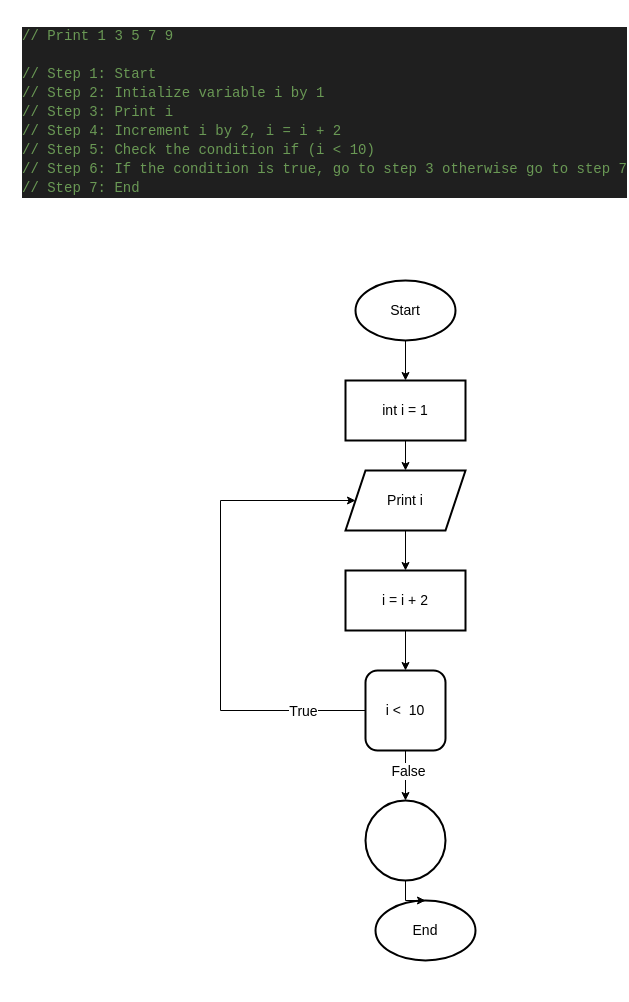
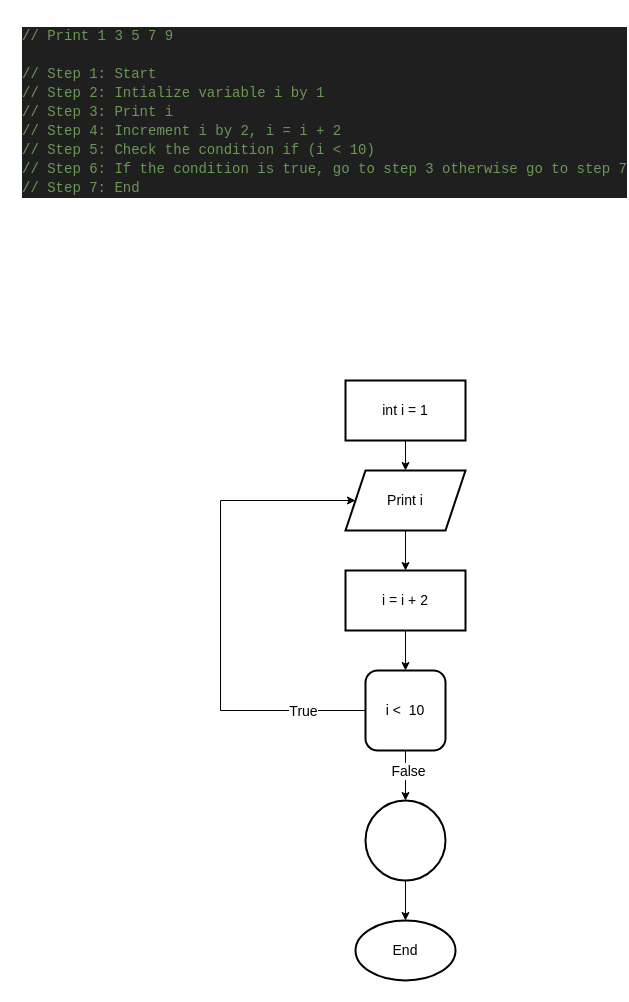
  <mxCell id="0" />
  <mxCell id="1" parent="0" />
- <mxCell id="2" value="" style="edgeStyle=orthogonalEdgeStyle;rounded=0;orthogonalLoop=1;jettySize=auto;html=1;fontSize=14;" edge="1" parent="1" source="3" target="6"><mxGeometry relative="1" as="geometry" /></mxCell>
- <mxCell id="3" value="Start" style="strokeWidth=2;html=1;shape=mxgraph.flowchart.start_1;whiteSpace=wrap;fontSize=14;" vertex="1" parent="1"><mxGeometry x="355" y="280" width="100" height="60" as="geometry" /></mxCell>
- <mxCell id="4" value="End" style="strokeWidth=2;html=1;shape=mxgraph.flowchart.start_1;whiteSpace=wrap;fontSize=14;" vertex="1" parent="1"><mxGeometry x="375" y="900" width="100" height="60" as="geometry" /></mxCell>
+ <mxCell id="4" value="End" style="strokeWidth=2;html=1;shape=mxgraph.flowchart.start_1;whiteSpace=wrap;fontSize=14;" vertex="1" parent="1"><mxGeometry x="355" y="920" width="100" height="60" as="geometry" /></mxCell>
  <mxCell id="5" value="" style="edgeStyle=orthogonalEdgeStyle;rounded=0;orthogonalLoop=1;jettySize=auto;html=1;fontSize=14;" edge="1" parent="1" source="6" target="8"><mxGeometry relative="1" as="geometry" /></mxCell>
  <mxCell id="6" value="int i = 1" style="whiteSpace=wrap;html=1;strokeWidth=2;fontSize=14;" vertex="1" parent="1"><mxGeometry x="345" y="380" width="120" height="60" as="geometry" /></mxCell>
  <mxCell id="7" value="" style="edgeStyle=orthogonalEdgeStyle;rounded=0;orthogonalLoop=1;jettySize=auto;html=1;fontSize=14;" edge="1" parent="1" source="8" target="10"><mxGeometry relative="1" as="geometry" /></mxCell>
  <mxCell id="8" value="Print i" style="shape=parallelogram;perimeter=parallelogramPerimeter;whiteSpace=wrap;html=1;fixedSize=1;strokeWidth=2;fontSize=14;" vertex="1" parent="1"><mxGeometry x="345" y="470" width="120" height="60" as="geometry" /></mxCell>
  <mxCell id="9" value="" style="edgeStyle=orthogonalEdgeStyle;rounded=0;orthogonalLoop=1;jettySize=auto;html=1;fontSize=14;" edge="1" parent="1" source="10" target="15"><mxGeometry relative="1" as="geometry" /></mxCell>
  <mxCell id="10" value="i = i + 2" style="whiteSpace=wrap;html=1;strokeWidth=2;fontSize=14;" vertex="1" parent="1"><mxGeometry x="345" y="570" width="120" height="60" as="geometry" /></mxCell>
  <mxCell id="11" value="" style="edgeStyle=orthogonalEdgeStyle;rounded=0;orthogonalLoop=1;jettySize=auto;html=1;entryX=0;entryY=0.5;entryDx=0;entryDy=0;fontSize=14;" edge="1" parent="1" source="15" target="8"><mxGeometry relative="1" as="geometry"><mxPoint x="305" y="710" as="targetPoint" /><Array as="points"><mxPoint x="220" y="710" /><mxPoint x="220" y="500" /></Array></mxGeometry></mxCell>
  <mxCell id="12" value="True" style="edgeLabel;html=1;align=center;verticalAlign=middle;resizable=0;points=[];fontSize=14;" vertex="1" connectable="0" parent="11"><mxGeometry x="-0.744" relative="1" as="geometry"><mxPoint as="offset" /></mxGeometry></mxCell>
  <mxCell id="13" value="" style="edgeStyle=orthogonalEdgeStyle;rounded=0;orthogonalLoop=1;jettySize=auto;html=1;fontSize=14;" edge="1" parent="1" source="15" target="17"><mxGeometry relative="1" as="geometry" /></mxCell>
  <mxCell id="14" value="False" style="edgeLabel;html=1;align=center;verticalAlign=middle;resizable=0;points=[];fontSize=14;" vertex="1" connectable="0" parent="13"><mxGeometry x="-0.184" y="2" relative="1" as="geometry"><mxPoint as="offset" /></mxGeometry></mxCell>
  <mxCell id="15" value="i &amp;lt;&amp;nbsp; 10" style="whiteSpace=wrap;html=1;strokeWidth=2;fontSize=14;rounded=1;" vertex="1" parent="1"><mxGeometry x="365" y="670" width="80" height="80" as="geometry" /></mxCell>
  <mxCell id="16" value="" style="edgeStyle=orthogonalEdgeStyle;rounded=0;orthogonalLoop=1;jettySize=auto;html=1;fontSize=14;" edge="1" parent="1" source="17" target="4"><mxGeometry relative="1" as="geometry" /></mxCell>
  <mxCell id="17" value="" style="ellipse;whiteSpace=wrap;html=1;strokeWidth=2;fontSize=14;" vertex="1" parent="1"><mxGeometry x="365" y="800" width="80" height="80" as="geometry" /></mxCell>
  <mxCell id="18" value="&lt;div style=&quot;color: #cccccc;background-color: #1f1f1f;font-family: Consolas, 'Courier New', monospace;font-weight: normal;font-size: 14px;line-height: 19px;white-space: pre;&quot;&gt;&lt;div&gt;&lt;span style=&quot;color: #6a9955;&quot;&gt;// Print 1 3 5 7 9&lt;/span&gt;&lt;/div&gt;&lt;br&gt;&lt;div&gt;&lt;span style=&quot;color: #6a9955;&quot;&gt;// Step 1: Start&lt;/span&gt;&lt;/div&gt;&lt;div&gt;&lt;span style=&quot;color: #6a9955;&quot;&gt;// Step 2: Intialize variable i by 1&lt;/span&gt;&lt;/div&gt;&lt;div&gt;&lt;span style=&quot;color: #6a9955;&quot;&gt;// Step 3: Print i&lt;/span&gt;&lt;/div&gt;&lt;div&gt;&lt;span style=&quot;color: #6a9955;&quot;&gt;// Step 4: Increment i by 2, i = i + 2&lt;/span&gt;&lt;/div&gt;&lt;div&gt;&lt;span style=&quot;color: #6a9955;&quot;&gt;// Step 5: Check the condition if (i &amp;lt; 10) &lt;/span&gt;&lt;/div&gt;&lt;div&gt;&lt;span style=&quot;color: #6a9955;&quot;&gt;// Step 6: If the condition is true, go to step 3 otherwise go to step 7&lt;/span&gt;&lt;/div&gt;&lt;div&gt;&lt;span style=&quot;color: #6a9955;&quot;&gt;// Step 7: End&lt;/span&gt;&lt;/div&gt;&lt;/div&gt;" style="text;whiteSpace=wrap;html=1;" vertex="1" parent="1"><mxGeometry x="20" y="20" width="560" height="190" as="geometry" /></mxCell>
